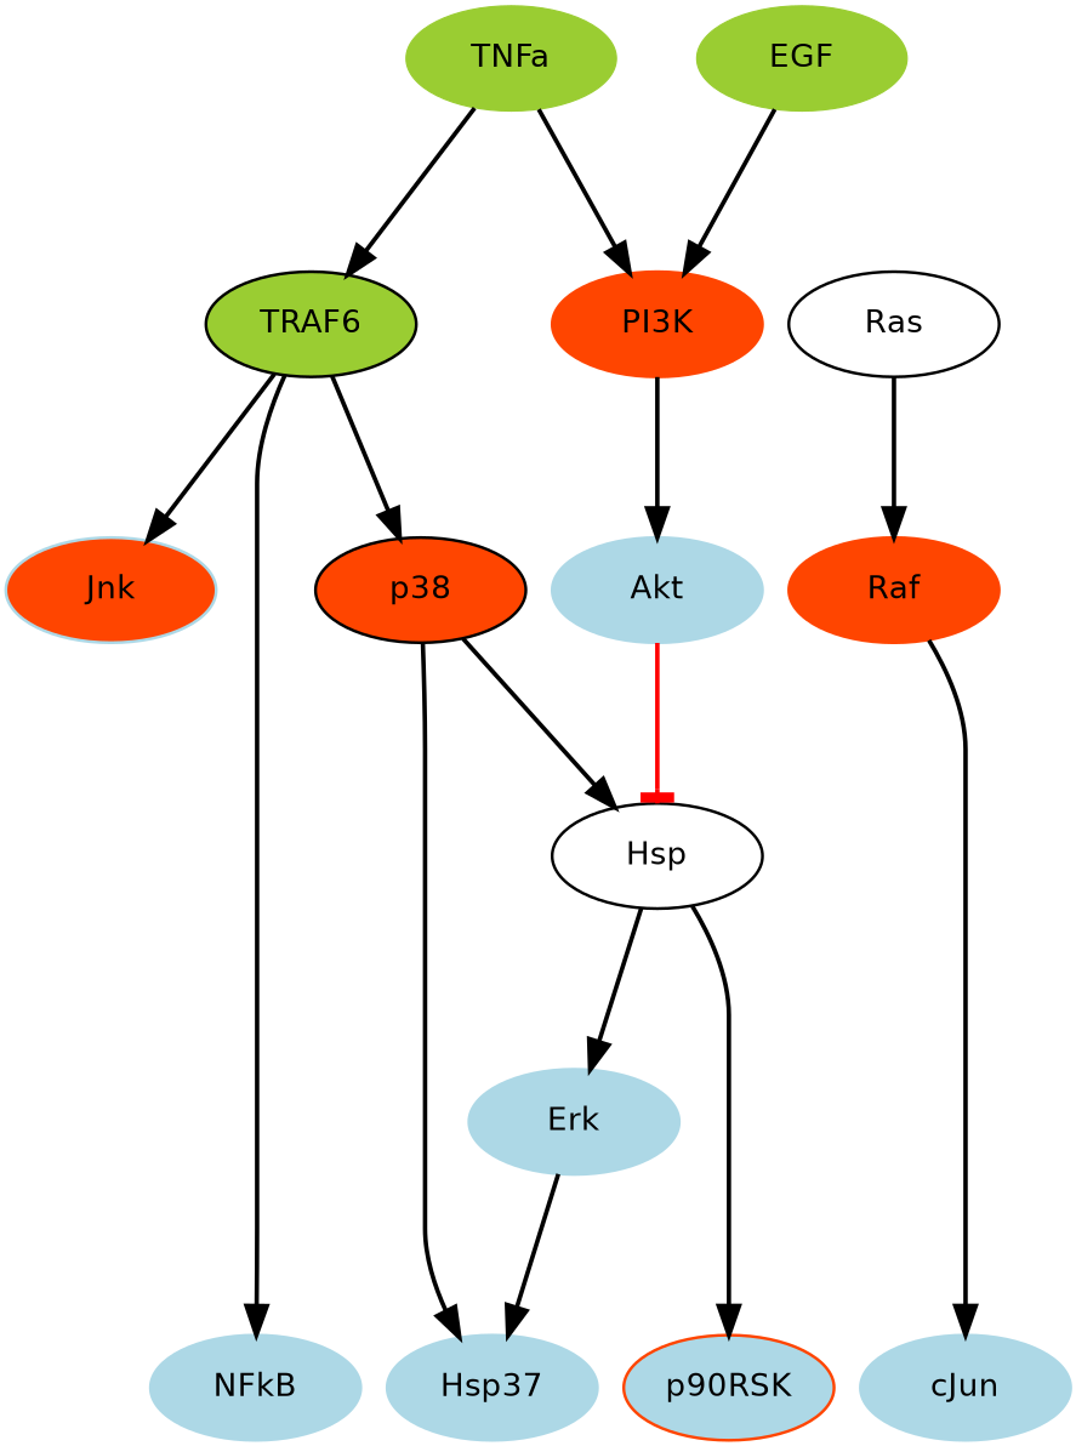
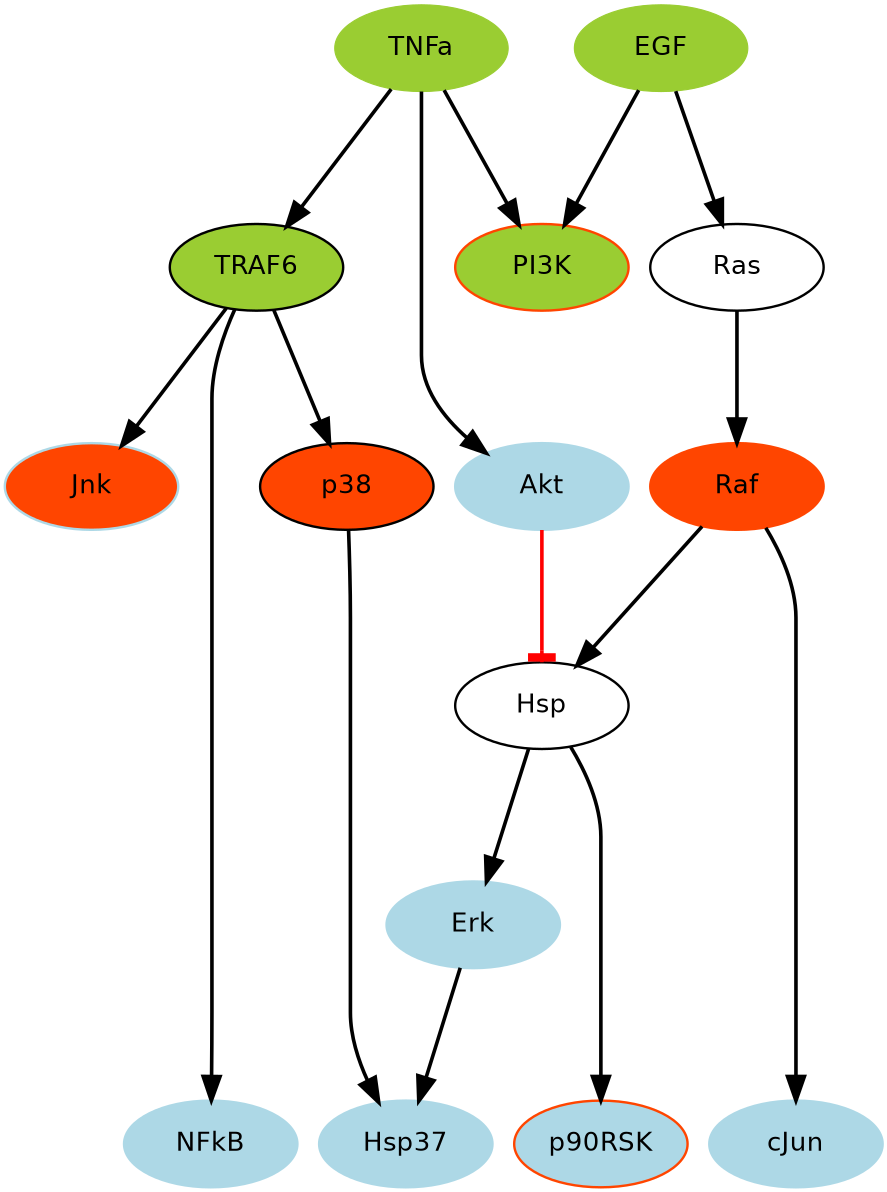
  digraph {
    bgcolor=white
    fontcolor=black
    rank=same
    rankdir=TB
    splines=TRUE
    node [color=lightblue fillcolor=lightblue fixedsize=FALSE fontcolor=black fontname=Helvetica fontsize=22 shape=ellipse style="filled,bold"]
    edge [arrowhead=normal arrowsize=2 arrowtail=none color=black dir=forward fontcolor=black fontsize=14 headport=center labelfontsize=11 minlen=3 penwidth=3 style=solid weight=1]
    n1 [color=black fillcolor=white height=1 label=Hsp width=2]
    n2 [color=olivedrab3 fillcolor=olivedrab3 height=1 label=EGF style=filled width=2]
    n3 [color=olivedrab3 fillcolor=olivedrab3 height=1 label=TNFa style=filled width=2]
    n4 [fillcolor=orangered height=1 label=Jnk width=2]
    n5 [color=black fillcolor=orangered height=1 label=p38 width=2]
    n6 [color=orangered fillcolor=orangered height=1 label=Raf width=2]
    n7 [height=1 label=Akt width=2]
    n8 [color=black fillcolor=olivedrab3 height=1 label=TRAF6 width=2]
-   n9 [color=orangered fillcolor=orangered height=1 label=PI3K width=2]
+   n9 [color=orangered fillcolor=olivedrab3 height=1 label=PI3K width=2]
    n10 [color=black fillcolor=white height=1 label=Ras width=2]
    n11 [height=1 label=NFkB width=2]
    n12 [height=1 label=cJun width=2]
    n13 [height=1 label=Hsp37 width=2]
    n14 [color=orangered height=1 label=p90RSK width=2]
    n15 [height=1 label=Erk width=2]
    subgraph sub_1 {
      n1
    }
    subgraph sub_2 {
      rank=source
      n2
      n3
    }
    subgraph sub_3 {
      n4
      n5
      n6
      n7
    }
    subgraph sub_4 {
      n8
      n9
      n10
    }
    subgraph sub_5 {
      rank=sink
      n11
      n12
      n13
      n14
    }
    n1 -> n14
    n1 -> n15
    n2 -> n9
+   n2 -> n10
    n3 -> n8
    n3 -> n9
    n5 -> n13
-   n5 -> n1
+   n6 -> n1
    n6 -> n12
    n7 -> n1 [arrowhead=tee color=red]
    n8 -> n4
    n8 -> n5
    n8 -> n11
-   n9 -> n7
+   n3 -> n7
    n10 -> n6
    n15 -> n13
  }
